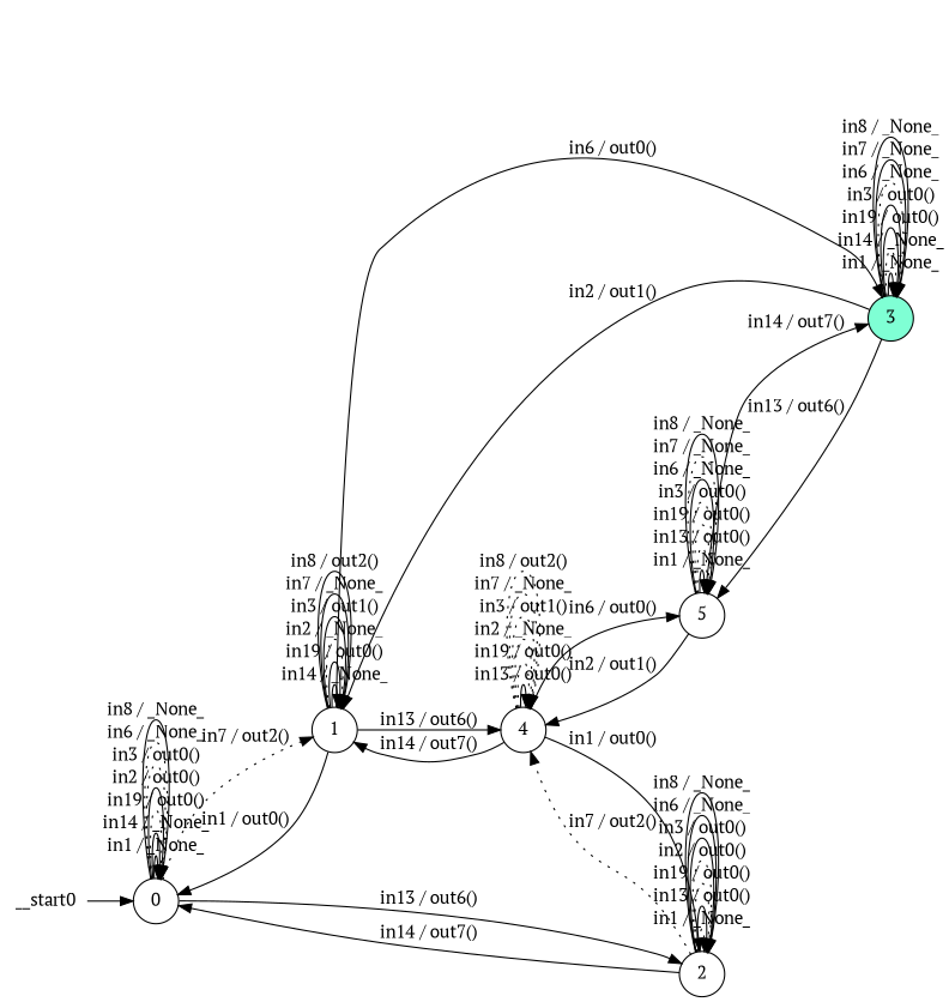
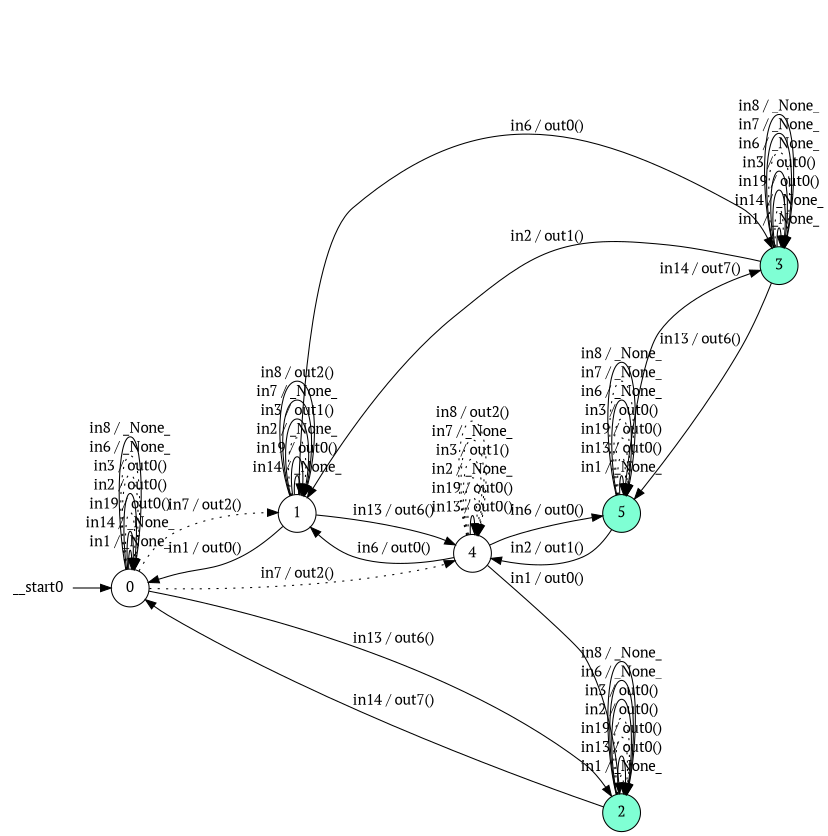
  digraph {
    fontname="PT Serif"
    rankdir=LR
    node [fillcolor=white fontname="PT Serif" shape=circle style=filled]
    edge [fontname="PT Serif" style=solid]
    n1 [label=0]
    n2 [label=1]
-   n3 [label=2]
+   n3 [fillcolor=aquamarine label=2]
    n4 [fillcolor=aquamarine label=3]
    n5 [label=4]
-   n6 [label=5]
+   n6 [fillcolor=aquamarine label=5]
    __start0 [height=0 shape=none width=0]
    n1 -> n1 [label="in1 / _None_"]
    n1 -> n1 [label="in14 / _None_"]
    n1 -> n1 [label="in19 / out0()" style=dotted]
    n1 -> n1 [label="in2 / out0()"]
    n1 -> n1 [label="in3 / out0()" style=dotted]
    n1 -> n1 [label="in6 / _None_" style=dotted]
    n1 -> n1 [label="in8 / _None_"]
    n1 -> n2 [label="in7 / out2()" style=dotted]
    n1 -> n3 [label="in13 / out6()"]
    n2 -> n1 [label="in1 / out0()"]
    n2 -> n2 [label="in14 / _None_"]
    n2 -> n2 [label="in19 / out0()"]
    n2 -> n2 [label="in2 / _None_" style=dotted]
    n2 -> n2 [label="in3 / out1()"]
    n2 -> n2 [label="in7 / _None_"]
    n2 -> n2 [label="in8 / out2()"]
    n2 -> n4 [label="in6 / out0()"]
    n2 -> n5 [label="in13 / out6()"]
    n3 -> n1 [label="in14 / out7()"]
    n3 -> n3 [label="in1 / _None_" style=dotted]
    n3 -> n3 [label="in13 / out0()"]
    n3 -> n3 [label="in19 / out0()" style=dotted]
    n3 -> n3 [label="in2 / out0()" style=dotted]
    n3 -> n3 [label="in3 / out0()"]
    n3 -> n3 [label="in6 / _None_"]
    n3 -> n3 [label="in8 / _None_"]
-   n3 -> n5 [label="in7 / out2()" style=dotted]
+   n1 -> n5 [label="in7 / out2()" style=dotted]
    n4 -> n2 [label="in2 / out1()"]
    n4 -> n4 [label="in1 / _None_"]
    n4 -> n4 [label="in14 / _None_" style=dotted]
    n4 -> n4 [label="in19 / out0()"]
    n4 -> n4 [label="in3 / out0()"]
    n4 -> n4 [label="in6 / _None_" style=dotted]
    n4 -> n4 [label="in7 / _None_"]
    n4 -> n4 [label="in8 / _None_"]
    n4 -> n6 [label="in13 / out6()"]
-   n5 -> n2 [label="in14 / out7()"]
+   n5 -> n2 [label="in6 / out0()"]
    n5 -> n3 [label="in1 / out0()"]
    n5 -> n5 [label="in13 / out0()"]
    n5 -> n5 [label="in19 / out0()" style=dotted]
    n5 -> n5 [label="in2 / _None_" style=dotted]
    n5 -> n5 [label="in3 / out1()" style=dotted]
    n5 -> n5 [label="in7 / _None_" style=dotted]
    n5 -> n5 [label="in8 / out2()" style=dotted]
    n5 -> n6 [label="in6 / out0()"]
    n6 -> n4 [label="in14 / out7()"]
    n6 -> n5 [label="in2 / out1()"]
    n6 -> n6 [label="in1 / _None_"]
    n6 -> n6 [label="in13 / out0()" style=dotted]
    n6 -> n6 [label="in19 / out0()" style=dotted]
    n6 -> n6 [label="in3 / out0()" style=dotted]
    n6 -> n6 [label="in6 / _None_"]
    n6 -> n6 [label="in7 / _None_" style=dotted]
    n6 -> n6 [label="in8 / _None_"]
    __start0 -> n1
  }
